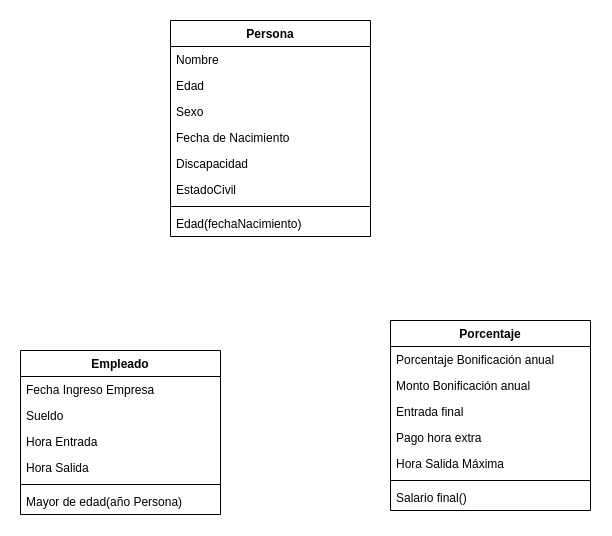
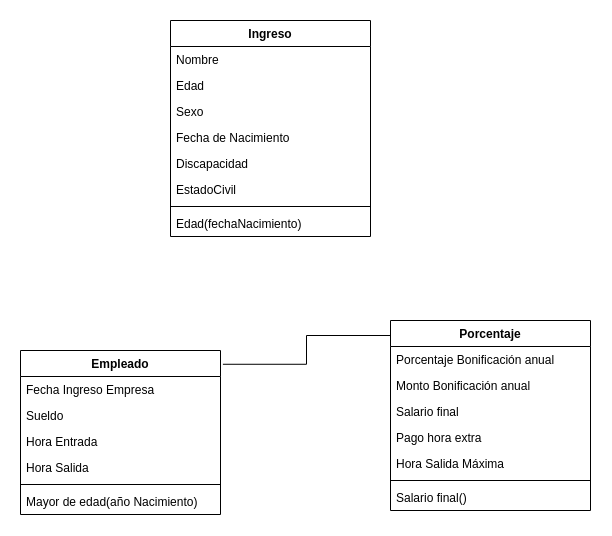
  <mxCell id="0" />
  <mxCell id="1" parent="0" />
- <mxCell id="2" value="Persona" style="swimlane;fontStyle=1;align=center;verticalAlign=top;childLayout=stackLayout;horizontal=1;startSize=26;horizontalStack=0;resizeParent=1;resizeParentMax=0;resizeLast=0;collapsible=1;marginBottom=0;" parent="1" vertex="1"><mxGeometry x="170" y="20" width="200" height="216" as="geometry"><mxRectangle x="270" y="60" width="80" height="26" as="alternateBounds" /></mxGeometry></mxCell>
+ <mxCell id="2" value="Ingreso" style="swimlane;fontStyle=1;align=center;verticalAlign=top;childLayout=stackLayout;horizontal=1;startSize=26;horizontalStack=0;resizeParent=1;resizeParentMax=0;resizeLast=0;collapsible=1;marginBottom=0;" parent="1" vertex="1"><mxGeometry x="170" y="20" width="200" height="216" as="geometry"><mxRectangle x="270" y="60" width="80" height="26" as="alternateBounds" /></mxGeometry></mxCell>
  <mxCell id="3" value="Nombre" style="text;strokeColor=none;fillColor=none;align=left;verticalAlign=top;spacingLeft=4;spacingRight=4;overflow=hidden;rotatable=0;points=[[0,0.5],[1,0.5]];portConstraint=eastwest;" parent="2" vertex="1"><mxGeometry y="26" width="200" height="26" as="geometry" /></mxCell>
  <mxCell id="4" value="Edad" style="text;strokeColor=none;fillColor=none;align=left;verticalAlign=top;spacingLeft=4;spacingRight=4;overflow=hidden;rotatable=0;points=[[0,0.5],[1,0.5]];portConstraint=eastwest;" parent="2" vertex="1"><mxGeometry y="52" width="200" height="26" as="geometry" /></mxCell>
  <mxCell id="5" value="Sexo" style="text;strokeColor=none;fillColor=none;align=left;verticalAlign=top;spacingLeft=4;spacingRight=4;overflow=hidden;rotatable=0;points=[[0,0.5],[1,0.5]];portConstraint=eastwest;" parent="2" vertex="1"><mxGeometry y="78" width="200" height="26" as="geometry" /></mxCell>
  <mxCell id="6" value="Fecha de Nacimiento" style="text;strokeColor=none;fillColor=none;align=left;verticalAlign=top;spacingLeft=4;spacingRight=4;overflow=hidden;rotatable=0;points=[[0,0.5],[1,0.5]];portConstraint=eastwest;" parent="2" vertex="1"><mxGeometry y="104" width="200" height="26" as="geometry" /></mxCell>
  <mxCell id="7" value="Discapacidad" style="text;strokeColor=none;fillColor=none;align=left;verticalAlign=top;spacingLeft=4;spacingRight=4;overflow=hidden;rotatable=0;points=[[0,0.5],[1,0.5]];portConstraint=eastwest;" parent="2" vertex="1"><mxGeometry y="130" width="200" height="26" as="geometry" /></mxCell>
  <mxCell id="8" value="EstadoCivil" style="text;strokeColor=none;fillColor=none;align=left;verticalAlign=top;spacingLeft=4;spacingRight=4;overflow=hidden;rotatable=0;points=[[0,0.5],[1,0.5]];portConstraint=eastwest;" parent="2" vertex="1"><mxGeometry y="156" width="200" height="26" as="geometry" /></mxCell>
  <mxCell id="9" value="" style="line;strokeWidth=1;fillColor=none;align=left;verticalAlign=middle;spacingTop=-1;spacingLeft=3;spacingRight=3;rotatable=0;labelPosition=right;points=[];portConstraint=eastwest;" parent="2" vertex="1"><mxGeometry y="182" width="200" height="8" as="geometry" /></mxCell>
  <mxCell id="10" value="Edad(fechaNacimiento)" style="text;strokeColor=none;fillColor=none;align=left;verticalAlign=top;spacingLeft=4;spacingRight=4;overflow=hidden;rotatable=0;points=[[0,0.5],[1,0.5]];portConstraint=eastwest;" parent="2" vertex="1"><mxGeometry y="190" width="200" height="26" as="geometry" /></mxCell>
  <mxCell id="11" value="Porcentaje" style="swimlane;fontStyle=1;align=center;verticalAlign=top;childLayout=stackLayout;horizontal=1;startSize=26;horizontalStack=0;resizeParent=1;resizeParentMax=0;resizeLast=0;collapsible=1;marginBottom=0;" parent="1" vertex="1"><mxGeometry x="390" y="320" width="200" height="190" as="geometry" /></mxCell>
  <mxCell id="12" value="Porcentaje Bonificación anual" style="text;strokeColor=none;fillColor=none;align=left;verticalAlign=top;spacingLeft=4;spacingRight=4;overflow=hidden;rotatable=0;points=[[0,0.5],[1,0.5]];portConstraint=eastwest;" parent="11" vertex="1"><mxGeometry y="26" width="200" height="26" as="geometry" /></mxCell>
  <mxCell id="13" value="Monto Bonificación anual" style="text;strokeColor=none;fillColor=none;align=left;verticalAlign=top;spacingLeft=4;spacingRight=4;overflow=hidden;rotatable=0;points=[[0,0.5],[1,0.5]];portConstraint=eastwest;" parent="11" vertex="1"><mxGeometry y="52" width="200" height="26" as="geometry" /></mxCell>
- <mxCell id="14" value="Entrada final" style="text;strokeColor=none;fillColor=none;align=left;verticalAlign=top;spacingLeft=4;spacingRight=4;overflow=hidden;rotatable=0;points=[[0,0.5],[1,0.5]];portConstraint=eastwest;" parent="11" vertex="1"><mxGeometry y="78" width="200" height="26" as="geometry" /></mxCell>
+ <mxCell id="14" value="Salario final" style="text;strokeColor=none;fillColor=none;align=left;verticalAlign=top;spacingLeft=4;spacingRight=4;overflow=hidden;rotatable=0;points=[[0,0.5],[1,0.5]];portConstraint=eastwest;" parent="11" vertex="1"><mxGeometry y="78" width="200" height="26" as="geometry" /></mxCell>
  <mxCell id="15" value="Pago hora extra" style="text;strokeColor=none;fillColor=none;align=left;verticalAlign=top;spacingLeft=4;spacingRight=4;overflow=hidden;rotatable=0;points=[[0,0.5],[1,0.5]];portConstraint=eastwest;" parent="11" vertex="1"><mxGeometry y="104" width="200" height="26" as="geometry" /></mxCell>
  <mxCell id="16" value="Hora Salida Máxima" style="text;strokeColor=none;fillColor=none;align=left;verticalAlign=top;spacingLeft=4;spacingRight=4;overflow=hidden;rotatable=0;points=[[0,0.5],[1,0.5]];portConstraint=eastwest;" parent="11" vertex="1"><mxGeometry y="130" width="200" height="26" as="geometry" /></mxCell>
  <mxCell id="17" value="" style="line;strokeWidth=1;fillColor=none;align=left;verticalAlign=middle;spacingTop=-1;spacingLeft=3;spacingRight=3;rotatable=0;labelPosition=right;points=[];portConstraint=eastwest;" parent="11" vertex="1"><mxGeometry y="156" width="200" height="8" as="geometry" /></mxCell>
  <mxCell id="18" value="Salario final()" style="text;strokeColor=none;fillColor=none;align=left;verticalAlign=top;spacingLeft=4;spacingRight=4;overflow=hidden;rotatable=0;points=[[0,0.5],[1,0.5]];portConstraint=eastwest;" parent="11" vertex="1"><mxGeometry y="164" width="200" height="26" as="geometry" /></mxCell>
  <mxCell id="19" value="Empleado" style="swimlane;fontStyle=1;align=center;verticalAlign=top;childLayout=stackLayout;horizontal=1;startSize=26;horizontalStack=0;resizeParent=1;resizeParentMax=0;resizeLast=0;collapsible=1;marginBottom=0;" parent="1" vertex="1"><mxGeometry x="20" y="350" width="200" height="164" as="geometry" /></mxCell>
  <mxCell id="20" value="Fecha Ingreso Empresa" style="text;strokeColor=none;fillColor=none;align=left;verticalAlign=top;spacingLeft=4;spacingRight=4;overflow=hidden;rotatable=0;points=[[0,0.5],[1,0.5]];portConstraint=eastwest;" parent="19" vertex="1"><mxGeometry y="26" width="200" height="26" as="geometry" /></mxCell>
  <mxCell id="21" value="Sueldo" style="text;strokeColor=none;fillColor=none;align=left;verticalAlign=top;spacingLeft=4;spacingRight=4;overflow=hidden;rotatable=0;points=[[0,0.5],[1,0.5]];portConstraint=eastwest;" parent="19" vertex="1"><mxGeometry y="52" width="200" height="26" as="geometry" /></mxCell>
  <mxCell id="22" value="Hora Entrada" style="text;strokeColor=none;fillColor=none;align=left;verticalAlign=top;spacingLeft=4;spacingRight=4;overflow=hidden;rotatable=0;points=[[0,0.5],[1,0.5]];portConstraint=eastwest;" parent="19" vertex="1"><mxGeometry y="78" width="200" height="26" as="geometry" /></mxCell>
  <mxCell id="23" value="Hora Salida" style="text;strokeColor=none;fillColor=none;align=left;verticalAlign=top;spacingLeft=4;spacingRight=4;overflow=hidden;rotatable=0;points=[[0,0.5],[1,0.5]];portConstraint=eastwest;" parent="19" vertex="1"><mxGeometry y="104" width="200" height="26" as="geometry" /></mxCell>
  <mxCell id="24" value="" style="line;strokeWidth=1;fillColor=none;align=left;verticalAlign=middle;spacingTop=-1;spacingLeft=3;spacingRight=3;rotatable=0;labelPosition=right;points=[];portConstraint=eastwest;" parent="19" vertex="1"><mxGeometry y="130" width="200" height="8" as="geometry" /></mxCell>
- <mxCell id="25" value="Mayor de edad(año Persona)" style="text;strokeColor=none;fillColor=none;align=left;verticalAlign=top;spacingLeft=4;spacingRight=4;overflow=hidden;rotatable=0;points=[[0,0.5],[1,0.5]];portConstraint=eastwest;" parent="19" vertex="1"><mxGeometry y="138" width="200" height="26" as="geometry" /></mxCell>
+ <mxCell id="25" value="Mayor de edad(año Nacimiento)" style="text;strokeColor=none;fillColor=none;align=left;verticalAlign=top;spacingLeft=4;spacingRight=4;overflow=hidden;rotatable=0;points=[[0,0.5],[1,0.5]];portConstraint=eastwest;" parent="19" vertex="1"><mxGeometry y="138" width="200" height="26" as="geometry" /></mxCell>
+ <mxCell id="26" style="edgeStyle=elbowEdgeStyle;rounded=0;orthogonalLoop=1;jettySize=auto;html=1;endArrow=none;endFill=0;targetPerimeterSpacing=0;exitX=1.012;exitY=0.084;exitDx=0;exitDy=0;exitPerimeter=0;entryX=-0.002;entryY=0.079;entryDx=0;entryDy=0;entryPerimeter=0;" parent="1" source="19" target="11" edge="1"><mxGeometry relative="1" as="geometry" /></mxCell>
